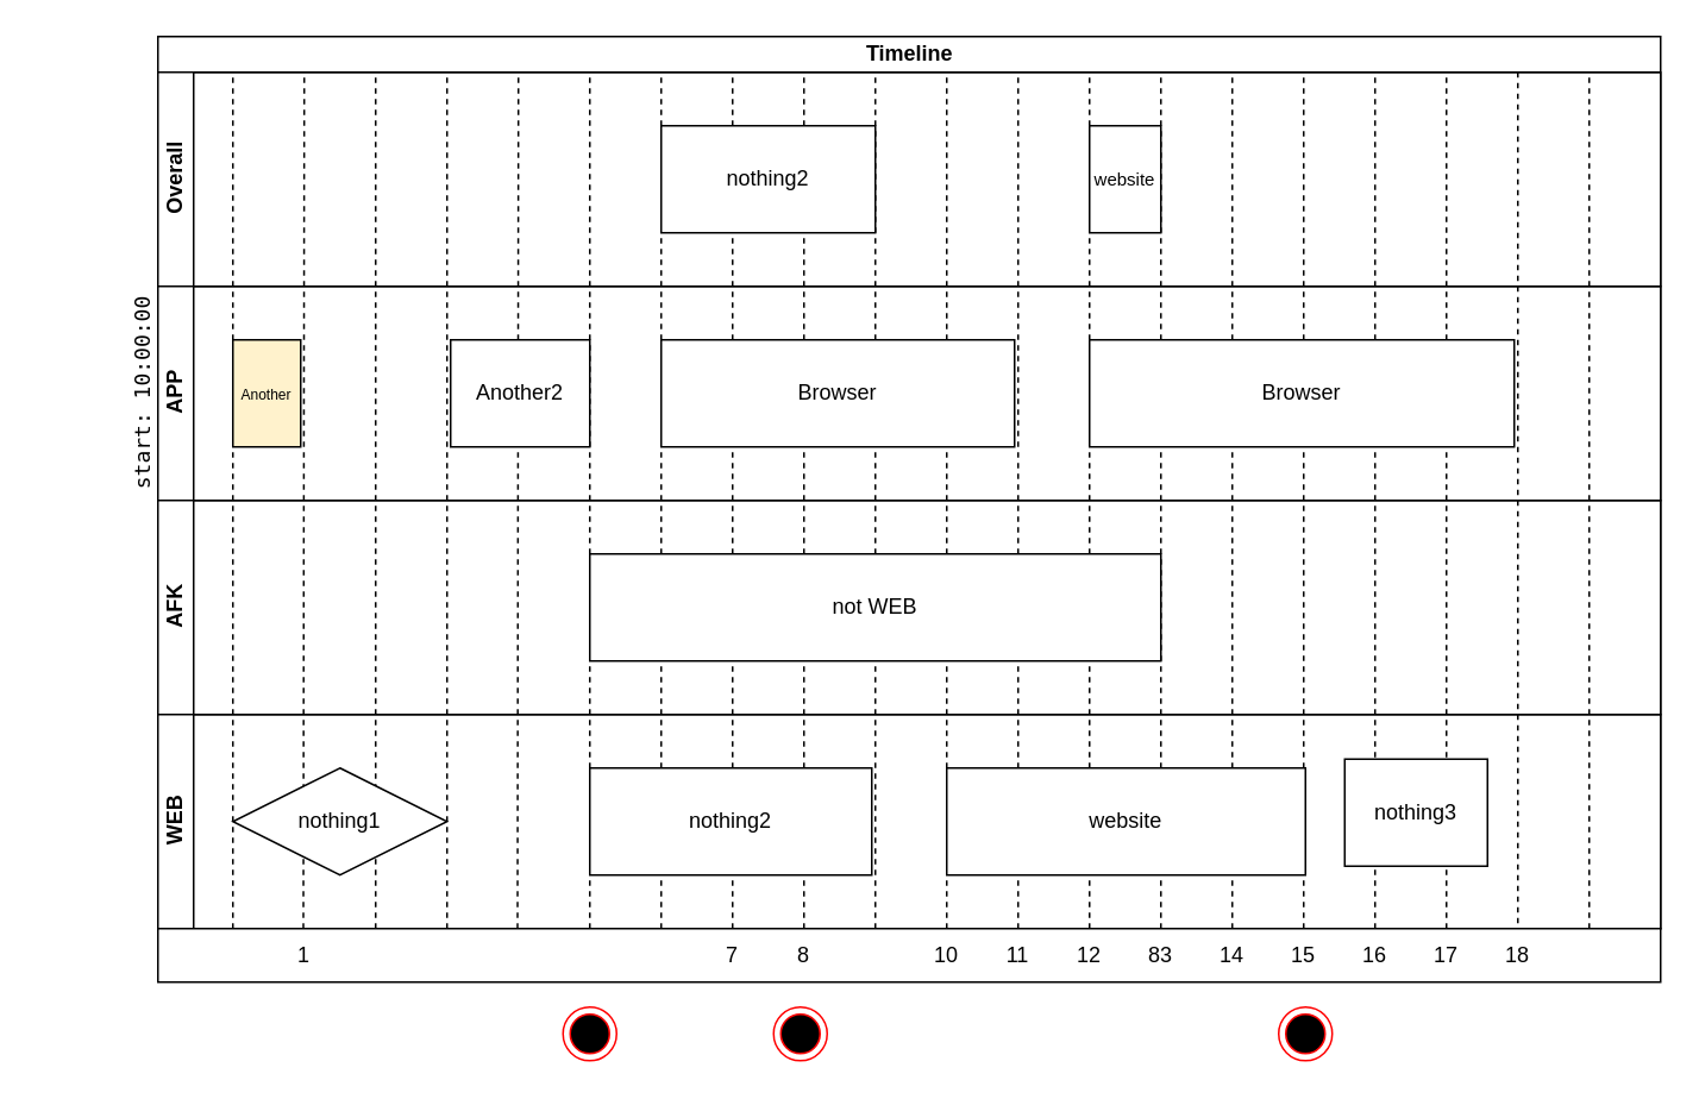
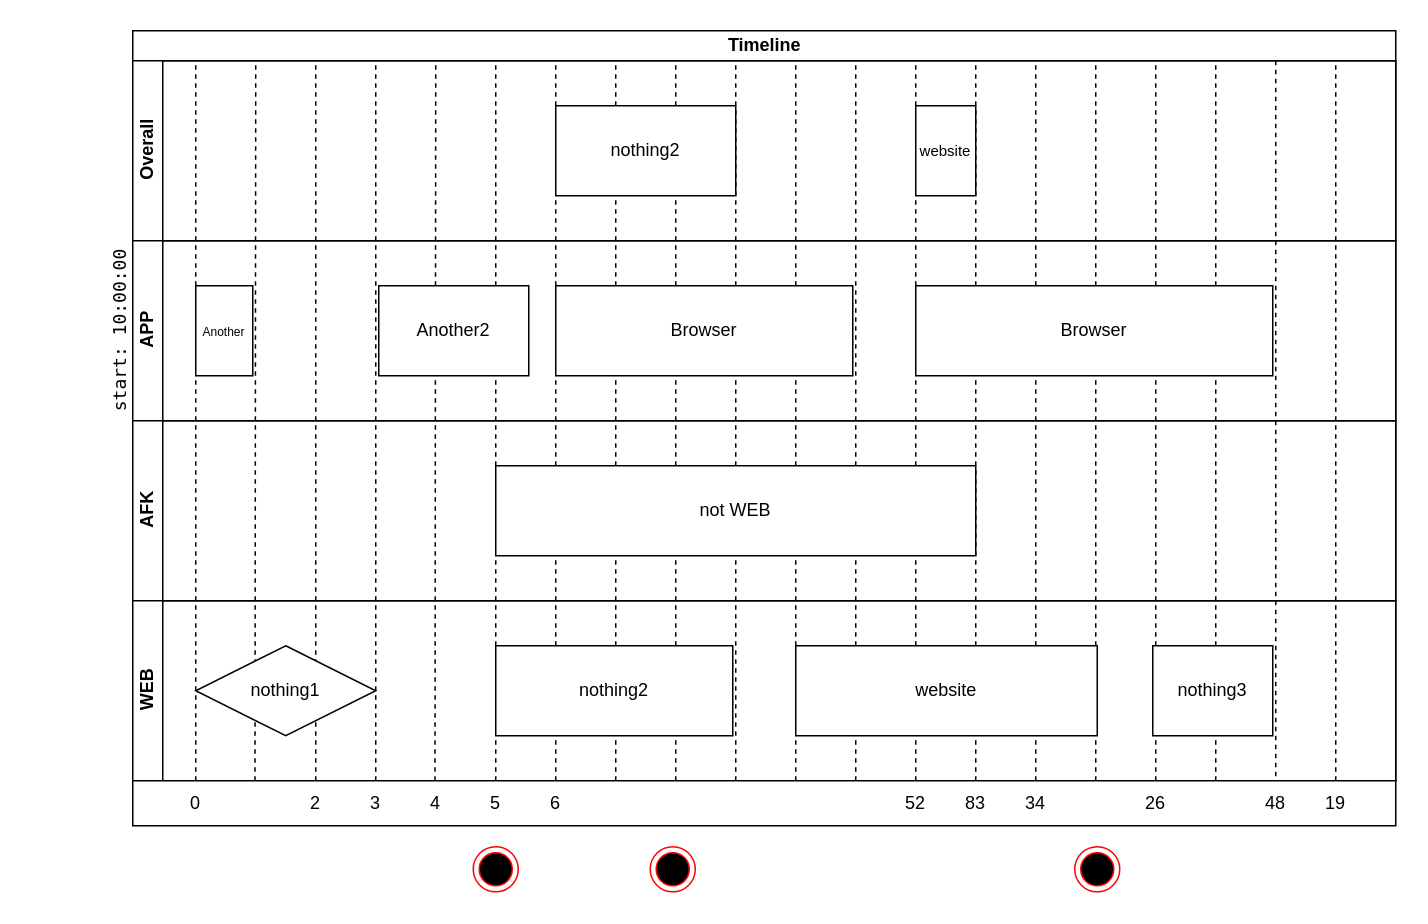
  <mxCell id="0" />
  <mxCell id="1" parent="0" />
  <mxCell id="2" value="Timeline" style="swimlane;html=1;childLayout=stackLayout;resizeParent=1;resizeParentMax=0;horizontal=1;startSize=20;horizontalStack=0;" parent="1" vertex="1" treatAsSingle="0"><mxGeometry x="88" y="20" width="842" height="500" as="geometry"><mxRectangle x="80" y="100" width="60" height="20" as="alternateBounds" /></mxGeometry></mxCell>
  <mxCell id="3" value="&lt;div&gt;Overall&lt;/div&gt;" style="swimlane;html=1;startSize=20;horizontal=0;" parent="2" vertex="1" treatAsSingle="0"><mxGeometry y="20" width="842" height="120" as="geometry" /></mxCell>
  <mxCell id="4" value="&lt;div&gt;APP&lt;/div&gt;" style="swimlane;html=1;startSize=20;horizontal=0;" parent="2" vertex="1" treatAsSingle="0"><mxGeometry y="140" width="842" height="120" as="geometry" /></mxCell>
  <mxCell id="5" value="" style="endArrow=none;dashed=1;html=1;" parent="4" edge="1"><mxGeometry width="50" height="50" relative="1" as="geometry"><mxPoint x="682" y="360" as="sourcePoint" /><mxPoint x="682" y="-120" as="targetPoint" /></mxGeometry></mxCell>
  <mxCell id="6" value="" style="endArrow=none;dashed=1;html=1;" parent="4" edge="1"><mxGeometry width="50" height="50" relative="1" as="geometry"><mxPoint x="722" y="360" as="sourcePoint" /><mxPoint x="722" y="-120" as="targetPoint" /></mxGeometry></mxCell>
  <mxCell id="7" value="" style="endArrow=none;dashed=1;html=1;" parent="4" edge="1"><mxGeometry width="50" height="50" relative="1" as="geometry"><mxPoint x="42" y="360" as="sourcePoint" /><mxPoint x="42" y="-120" as="targetPoint" /></mxGeometry></mxCell>
  <mxCell id="8" value="" style="endArrow=none;dashed=1;html=1;" parent="4" edge="1"><mxGeometry width="50" height="50" relative="1" as="geometry"><mxPoint x="81.5" y="360" as="sourcePoint" /><mxPoint x="82" y="-120" as="targetPoint" /></mxGeometry></mxCell>
  <mxCell id="9" value="" style="endArrow=none;dashed=1;html=1;" parent="4" edge="1"><mxGeometry width="50" height="50" relative="1" as="geometry"><mxPoint x="122" y="360" as="sourcePoint" /><mxPoint x="122" y="-120" as="targetPoint" /></mxGeometry></mxCell>
  <mxCell id="10" value="" style="endArrow=none;dashed=1;html=1;" parent="4" edge="1"><mxGeometry width="50" height="50" relative="1" as="geometry"><mxPoint x="162" y="360" as="sourcePoint" /><mxPoint x="162" y="-120" as="targetPoint" /></mxGeometry></mxCell>
  <mxCell id="11" value="" style="endArrow=none;dashed=1;html=1;" parent="4" edge="1"><mxGeometry width="50" height="50" relative="1" as="geometry"><mxPoint x="201.5" y="360" as="sourcePoint" /><mxPoint x="202" y="-120" as="targetPoint" /></mxGeometry></mxCell>
  <mxCell id="12" value="" style="endArrow=none;dashed=1;html=1;" parent="4" edge="1"><mxGeometry width="50" height="50" relative="1" as="geometry"><mxPoint x="242" y="360" as="sourcePoint" /><mxPoint x="242" y="-120" as="targetPoint" /></mxGeometry></mxCell>
  <mxCell id="13" value="" style="endArrow=none;dashed=1;html=1;" parent="4" edge="1"><mxGeometry width="50" height="50" relative="1" as="geometry"><mxPoint x="282" y="360" as="sourcePoint" /><mxPoint x="282" y="-120" as="targetPoint" /></mxGeometry></mxCell>
  <mxCell id="14" value="" style="endArrow=none;dashed=1;html=1;" parent="4" edge="1"><mxGeometry width="50" height="50" relative="1" as="geometry"><mxPoint x="322" y="360" as="sourcePoint" /><mxPoint x="322" y="-120" as="targetPoint" /></mxGeometry></mxCell>
  <mxCell id="15" value="" style="endArrow=none;dashed=1;html=1;" parent="4" edge="1"><mxGeometry width="50" height="50" relative="1" as="geometry"><mxPoint x="362" y="360" as="sourcePoint" /><mxPoint x="362" y="-120" as="targetPoint" /></mxGeometry></mxCell>
  <mxCell id="16" value="" style="endArrow=none;dashed=1;html=1;" parent="4" edge="1"><mxGeometry width="50" height="50" relative="1" as="geometry"><mxPoint x="402" y="360" as="sourcePoint" /><mxPoint x="402" y="-120" as="targetPoint" /></mxGeometry></mxCell>
  <mxCell id="17" value="" style="endArrow=none;dashed=1;html=1;" parent="4" edge="1"><mxGeometry width="50" height="50" relative="1" as="geometry"><mxPoint x="442" y="360" as="sourcePoint" /><mxPoint x="442" y="-120" as="targetPoint" /></mxGeometry></mxCell>
- <mxCell id="18" value="&lt;font style=&quot;font-size: 8px&quot;&gt;Another&lt;/font&gt;" style="rounded=0;whiteSpace=wrap;html=1;fillColor=#fff2cc;" parent="4" vertex="1"><mxGeometry x="42" y="30" width="38" height="60" as="geometry" /></mxCell>
- <mxCell id="19" value="Another2" style="rounded=0;whiteSpace=wrap;html=1;" parent="4" vertex="1"><mxGeometry x="164" y="30" width="78" height="60" as="geometry" /></mxCell>
+ <mxCell id="18" value="&lt;font style=&quot;font-size: 8px&quot;&gt;Another&lt;/font&gt;" style="rounded=0;whiteSpace=wrap;html=1;" parent="4" vertex="1"><mxGeometry x="42" y="30" width="38" height="60" as="geometry" /></mxCell>
+ <mxCell id="19" value="Another2" style="rounded=0;whiteSpace=wrap;html=1;" parent="4" vertex="1"><mxGeometry x="164" y="30" width="100" height="60" as="geometry" /></mxCell>
  <mxCell id="20" value="" style="endArrow=none;dashed=1;html=1;" parent="4" edge="1"><mxGeometry width="50" height="50" relative="1" as="geometry"><mxPoint x="802" y="360" as="sourcePoint" /><mxPoint x="802" y="-120" as="targetPoint" /></mxGeometry></mxCell>
  <mxCell id="21" value="&lt;div&gt;Browser&lt;/div&gt;" style="rounded=0;whiteSpace=wrap;html=1;" parent="4" vertex="1"><mxGeometry x="282" y="30" width="198" height="60" as="geometry" /></mxCell>
  <mxCell id="22" value="AFK" style="swimlane;html=1;startSize=20;horizontal=0;" parent="2" vertex="1"><mxGeometry y="260" width="842" height="120" as="geometry"><mxRectangle y="140" width="480" height="60" as="alternateBounds" /></mxGeometry></mxCell>
  <mxCell id="23" value="WEB" style="swimlane;html=1;startSize=20;horizontal=0;" parent="2" vertex="1" treatAsSingle="0"><mxGeometry y="380" width="842" height="120" as="geometry"><mxRectangle y="200" width="480" height="60" as="alternateBounds" /></mxGeometry></mxCell>
  <mxCell id="24" value="" style="endArrow=none;dashed=1;html=1;" parent="23" edge="1"><mxGeometry width="50" height="50" relative="1" as="geometry"><mxPoint x="482" y="120" as="sourcePoint" /><mxPoint x="482" y="-360" as="targetPoint" /></mxGeometry></mxCell>
  <mxCell id="25" value="" style="endArrow=none;dashed=1;html=1;" parent="23" edge="1"><mxGeometry width="50" height="50" relative="1" as="geometry"><mxPoint x="522" y="120" as="sourcePoint" /><mxPoint x="522" y="-360" as="targetPoint" /></mxGeometry></mxCell>
  <mxCell id="26" value="" style="endArrow=none;dashed=1;html=1;" parent="23" edge="1"><mxGeometry width="50" height="50" relative="1" as="geometry"><mxPoint x="562" y="120" as="sourcePoint" /><mxPoint x="562" y="-360" as="targetPoint" /></mxGeometry></mxCell>
  <mxCell id="27" value="" style="endArrow=none;dashed=1;html=1;" parent="23" edge="1"><mxGeometry width="50" height="50" relative="1" as="geometry"><mxPoint x="602" y="120" as="sourcePoint" /><mxPoint x="602" y="-360" as="targetPoint" /></mxGeometry></mxCell>
  <mxCell id="28" value="" style="endArrow=none;dashed=1;html=1;" parent="23" edge="1"><mxGeometry width="50" height="50" relative="1" as="geometry"><mxPoint x="642" y="120" as="sourcePoint" /><mxPoint x="642" y="-360" as="targetPoint" /></mxGeometry></mxCell>
  <mxCell id="29" value="nothing1" style="rhombus;whiteSpace=wrap;html=1;" parent="23" vertex="1"><mxGeometry x="42" y="30" width="120" height="60" as="geometry" /></mxCell>
  <mxCell id="30" value="nothing2" style="rounded=0;whiteSpace=wrap;html=1;" parent="23" vertex="1"><mxGeometry x="242" y="30" width="158" height="60" as="geometry" /></mxCell>
  <mxCell id="31" value="website" style="rounded=0;whiteSpace=wrap;html=1;" parent="23" vertex="1"><mxGeometry x="442" y="30" width="201" height="60" as="geometry" /></mxCell>
- <mxCell id="32" value="nothing3" style="rounded=0;whiteSpace=wrap;html=1;" parent="23" vertex="1"><mxGeometry x="665" y="25" width="80" height="60" as="geometry" /></mxCell>
+ <mxCell id="32" value="nothing3" style="rounded=0;whiteSpace=wrap;html=1;" parent="23" vertex="1"><mxGeometry x="680" y="30" width="80" height="60" as="geometry" /></mxCell>
  <mxCell id="33" value="" style="rounded=0;whiteSpace=wrap;html=1;" parent="1" vertex="1"><mxGeometry x="88" y="520" width="842" height="30" as="geometry" /></mxCell>
- <mxCell id="35" value="1" style="text;html=1;strokeColor=none;fillColor=none;align=center;verticalAlign=middle;whiteSpace=wrap;rounded=0;" parent="1" vertex="1"><mxGeometry x="160" y="525" width="20" height="20" as="geometry" /></mxCell>
- <mxCell id="41" value="7" style="text;html=1;strokeColor=none;fillColor=none;align=center;verticalAlign=middle;whiteSpace=wrap;rounded=0;" parent="1" vertex="1"><mxGeometry x="400" y="525" width="20" height="20" as="geometry" /></mxCell>
- <mxCell id="42" value="8" style="text;html=1;strokeColor=none;fillColor=none;align=center;verticalAlign=middle;whiteSpace=wrap;rounded=0;" parent="1" vertex="1"><mxGeometry x="440" y="525" width="20" height="20" as="geometry" /></mxCell>
- <mxCell id="43" value="10" style="text;html=1;strokeColor=none;fillColor=none;align=center;verticalAlign=middle;whiteSpace=wrap;rounded=0;" parent="1" vertex="1"><mxGeometry x="520" y="525" width="20" height="20" as="geometry" /></mxCell>
- <mxCell id="44" value="11" style="text;html=1;strokeColor=none;fillColor=none;align=center;verticalAlign=middle;whiteSpace=wrap;rounded=0;" parent="1" vertex="1"><mxGeometry x="560" y="525" width="20" height="20" as="geometry" /></mxCell>
- <mxCell id="45" value="12" style="text;html=1;strokeColor=none;fillColor=none;align=center;verticalAlign=middle;whiteSpace=wrap;rounded=0;" parent="1" vertex="1"><mxGeometry x="600" y="525" width="20" height="20" as="geometry" /></mxCell>
+ <mxCell id="34" value="0" style="text;html=1;strokeColor=none;fillColor=none;align=center;verticalAlign=middle;whiteSpace=wrap;rounded=0;" parent="1" vertex="1"><mxGeometry x="120" y="525" width="20" height="20" as="geometry" /></mxCell>
+ <mxCell id="36" value="2" style="text;html=1;strokeColor=none;fillColor=none;align=center;verticalAlign=middle;whiteSpace=wrap;rounded=0;" parent="1" vertex="1"><mxGeometry x="200" y="525" width="20" height="20" as="geometry" /></mxCell>
+ <mxCell id="37" value="3" style="text;html=1;strokeColor=none;fillColor=none;align=center;verticalAlign=middle;whiteSpace=wrap;rounded=0;" parent="1" vertex="1"><mxGeometry x="240" y="525" width="20" height="20" as="geometry" /></mxCell>
+ <mxCell id="38" value="4" style="text;html=1;strokeColor=none;fillColor=none;align=center;verticalAlign=middle;whiteSpace=wrap;rounded=0;" parent="1" vertex="1"><mxGeometry x="280" y="525" width="20" height="20" as="geometry" /></mxCell>
+ <mxCell id="39" value="5" style="text;html=1;strokeColor=none;fillColor=none;align=center;verticalAlign=middle;whiteSpace=wrap;rounded=0;" parent="1" vertex="1"><mxGeometry x="320" y="525" width="20" height="20" as="geometry" /></mxCell>
+ <mxCell id="40" value="6" style="text;html=1;strokeColor=none;fillColor=none;align=center;verticalAlign=middle;whiteSpace=wrap;rounded=0;" parent="1" vertex="1"><mxGeometry x="360" y="525" width="20" height="20" as="geometry" /></mxCell>
+ <mxCell id="45" value="52" style="text;html=1;strokeColor=none;fillColor=none;align=center;verticalAlign=middle;whiteSpace=wrap;rounded=0;" parent="1" vertex="1"><mxGeometry x="600" y="525" width="20" height="20" as="geometry" /></mxCell>
  <mxCell id="46" value="83" style="text;html=1;strokeColor=none;fillColor=none;align=center;verticalAlign=middle;whiteSpace=wrap;rounded=0;" parent="1" vertex="1"><mxGeometry x="640" y="525" width="20" height="20" as="geometry" /></mxCell>
- <mxCell id="47" value="14" style="text;html=1;strokeColor=none;fillColor=none;align=center;verticalAlign=middle;whiteSpace=wrap;rounded=0;" parent="1" vertex="1"><mxGeometry x="680" y="525" width="20" height="20" as="geometry" /></mxCell>
- <mxCell id="48" value="15" style="text;html=1;strokeColor=none;fillColor=none;align=center;verticalAlign=middle;whiteSpace=wrap;rounded=0;" parent="1" vertex="1"><mxGeometry x="720" y="525" width="20" height="20" as="geometry" /></mxCell>
- <mxCell id="49" value="16" style="text;html=1;strokeColor=none;fillColor=none;align=center;verticalAlign=middle;whiteSpace=wrap;rounded=0;" parent="1" vertex="1"><mxGeometry x="760" y="525" width="20" height="20" as="geometry" /></mxCell>
- <mxCell id="50" value="17" style="text;html=1;strokeColor=none;fillColor=none;align=center;verticalAlign=middle;whiteSpace=wrap;rounded=0;" parent="1" vertex="1"><mxGeometry x="800" y="525" width="20" height="20" as="geometry" /></mxCell>
- <mxCell id="51" value="18" style="text;html=1;strokeColor=none;fillColor=none;align=center;verticalAlign=middle;whiteSpace=wrap;rounded=0;" parent="1" vertex="1"><mxGeometry x="840" y="525" width="20" height="20" as="geometry" /></mxCell>
+ <mxCell id="47" value="34" style="text;html=1;strokeColor=none;fillColor=none;align=center;verticalAlign=middle;whiteSpace=wrap;rounded=0;" parent="1" vertex="1"><mxGeometry x="680" y="525" width="20" height="20" as="geometry" /></mxCell>
+ <mxCell id="49" value="26" style="text;html=1;strokeColor=none;fillColor=none;align=center;verticalAlign=middle;whiteSpace=wrap;rounded=0;" parent="1" vertex="1"><mxGeometry x="760" y="525" width="20" height="20" as="geometry" /></mxCell>
+ <mxCell id="51" value="48" style="text;html=1;strokeColor=none;fillColor=none;align=center;verticalAlign=middle;whiteSpace=wrap;rounded=0;" parent="1" vertex="1"><mxGeometry x="840" y="525" width="20" height="20" as="geometry" /></mxCell>
+ <mxCell id="52" value="19" style="text;html=1;strokeColor=none;fillColor=none;align=center;verticalAlign=middle;whiteSpace=wrap;rounded=0;" parent="1" vertex="1"><mxGeometry x="880" y="525" width="20" height="20" as="geometry" /></mxCell>
  <mxCell id="53" value="&lt;font style=&quot;font-size: 10px&quot;&gt;website&lt;/font&gt;" style="rounded=0;whiteSpace=wrap;html=1;" parent="1" vertex="1"><mxGeometry x="610" y="70" width="40" height="60" as="geometry" /></mxCell>
  <mxCell id="54" value="" style="endArrow=none;dashed=1;html=1;exitX=0.905;exitY=-0.1;exitDx=0;exitDy=0;exitPerimeter=0;" parent="1" source="33" edge="1"><mxGeometry width="50" height="50" relative="1" as="geometry"><mxPoint x="850" y="400" as="sourcePoint" /><mxPoint x="850" y="40" as="targetPoint" /></mxGeometry></mxCell>
  <mxCell id="55" value="&lt;pre&gt;&lt;span&gt;start: 10:00:00&lt;/span&gt;&lt;/pre&gt;" style="text;html=1;strokeColor=none;fillColor=none;align=center;verticalAlign=middle;whiteSpace=wrap;rounded=0;direction=east;flipV=1;rotation=-90;" parent="1" vertex="1"><mxGeometry x="20" y="210" width="120" height="20" as="geometry" /></mxCell>
  <mxCell id="56" value="nothing2" style="rounded=0;whiteSpace=wrap;html=1;" parent="1" vertex="1"><mxGeometry x="370" y="70" width="120" height="60" as="geometry" /></mxCell>
  <mxCell id="57" value="not WEB" style="rounded=0;whiteSpace=wrap;html=1;" parent="1" vertex="1"><mxGeometry x="330" y="310" width="320" height="60" as="geometry" /></mxCell>
  <mxCell id="58" value="&lt;div&gt;Browser&lt;/div&gt;" style="rounded=0;whiteSpace=wrap;html=1;" parent="1" vertex="1"><mxGeometry x="610" y="190" width="238" height="60" as="geometry" /></mxCell>
  <mxCell id="59" value="" style="ellipse;html=1;shape=endState;fillColor=#000000;strokeColor=#ff0000;" parent="1" vertex="1"><mxGeometry x="315" y="564" width="30" height="30" as="geometry" /></mxCell>
  <mxCell id="60" value="" style="ellipse;html=1;shape=endState;fillColor=#000000;strokeColor=#ff0000;" parent="1" vertex="1"><mxGeometry x="433" y="564" width="30" height="30" as="geometry" /></mxCell>
  <mxCell id="61" value="" style="ellipse;html=1;shape=endState;fillColor=#000000;strokeColor=#ff0000;" parent="1" vertex="1"><mxGeometry x="716" y="564" width="30" height="30" as="geometry" /></mxCell>
